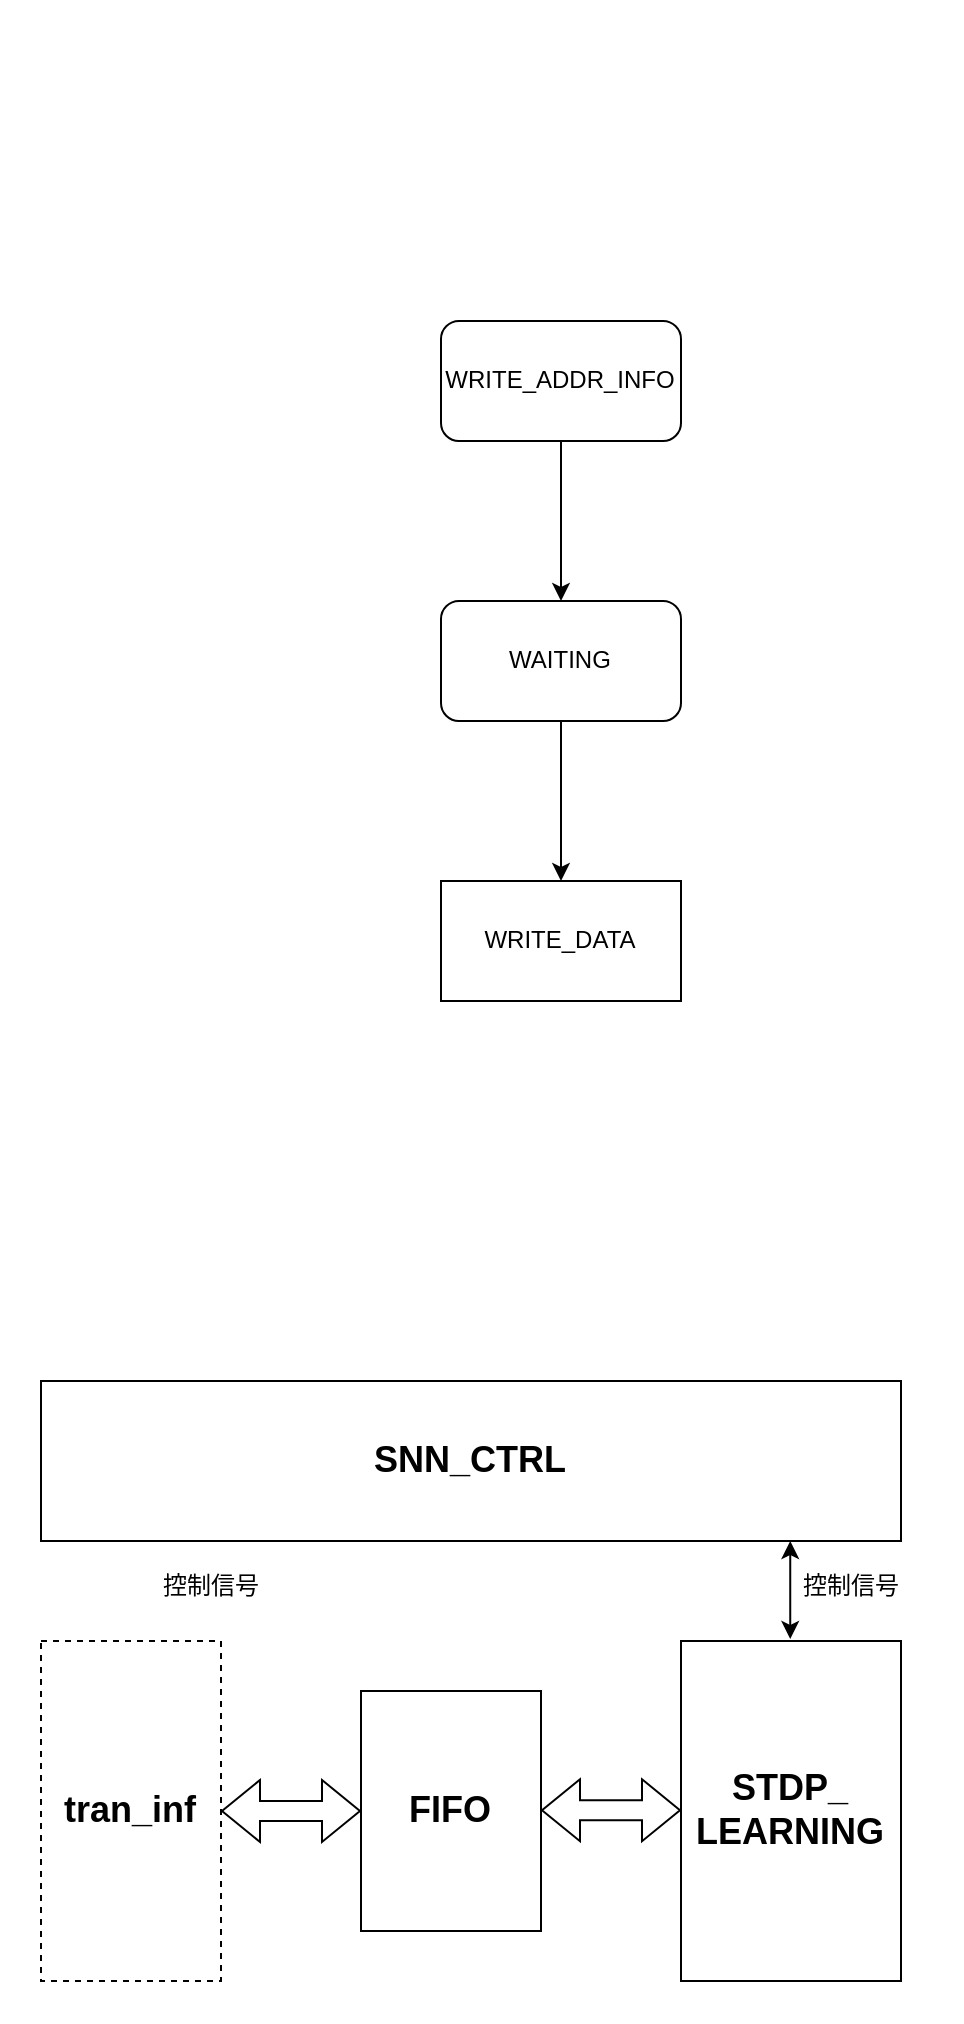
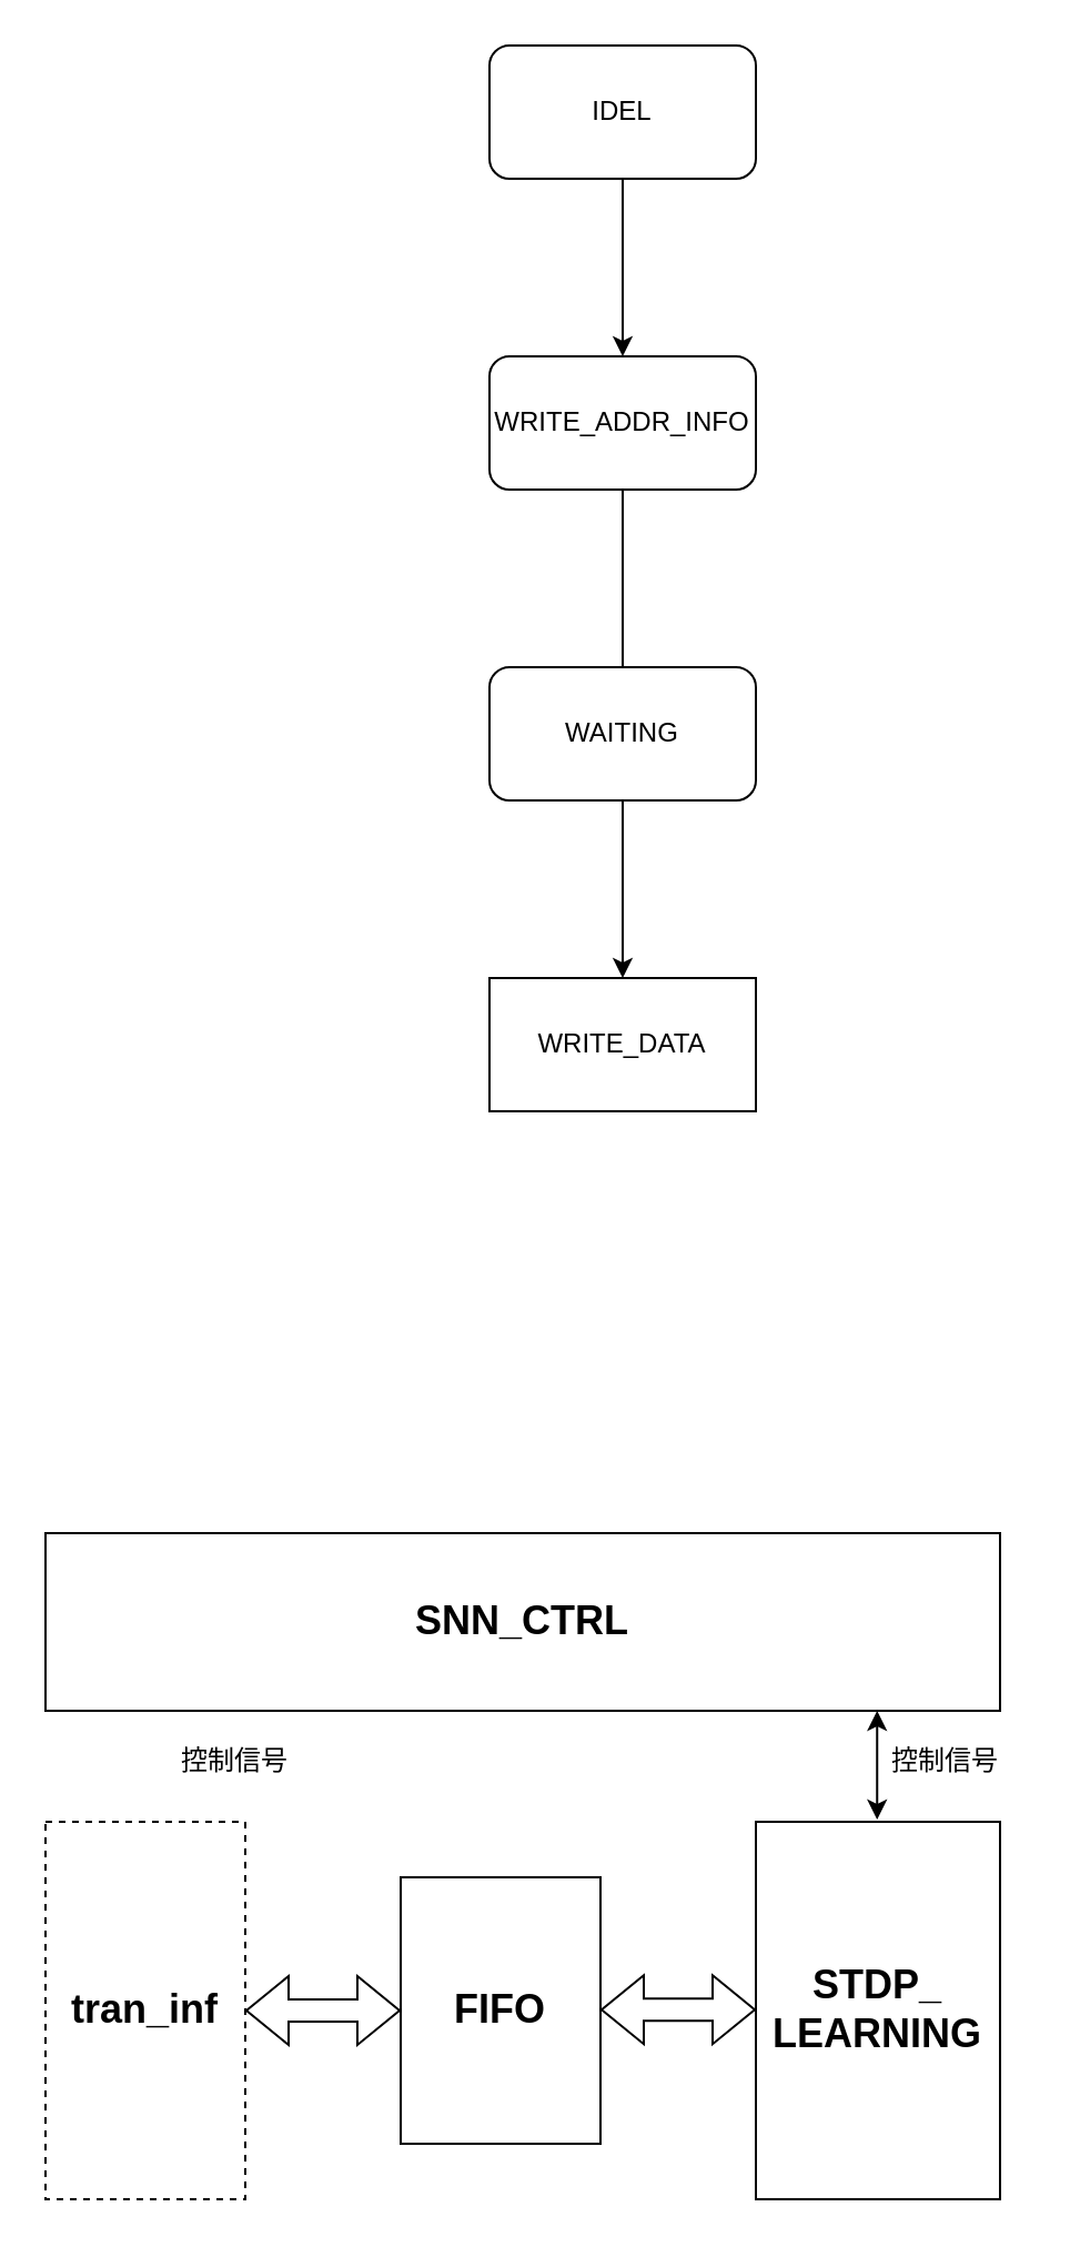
  <mxCell id="0" />
  <mxCell id="1" parent="0" />
- <mxCell id="4" value="" style="edgeStyle=orthogonalEdgeStyle;rounded=0;orthogonalLoop=1;jettySize=auto;html=1;" edge="1" parent="1" source="5" target="7"><mxGeometry relative="1" as="geometry" /></mxCell>
+ <mxCell id="2" value="" style="edgeStyle=orthogonalEdgeStyle;rounded=0;orthogonalLoop=1;jettySize=auto;html=1;" edge="1" parent="1" source="3" target="5"><mxGeometry relative="1" as="geometry" /></mxCell>
+ <mxCell id="3" value="IDEL" style="rounded=1;whiteSpace=wrap;html=1;" vertex="1" parent="1"><mxGeometry x="220" y="20" width="120" height="60" as="geometry" /></mxCell>
+ <mxCell id="4" value="" style="edgeStyle=orthogonalEdgeStyle;rounded=0;orthogonalLoop=1;jettySize=auto;html=1;endArrow=none;" edge="1" parent="1" source="5" target="7"><mxGeometry relative="1" as="geometry" /></mxCell>
  <mxCell id="5" value="WRITE_ADDR_INFO" style="rounded=1;whiteSpace=wrap;html=1;" vertex="1" parent="1"><mxGeometry x="220" y="160" width="120" height="60" as="geometry" /></mxCell>
  <mxCell id="6" value="" style="edgeStyle=orthogonalEdgeStyle;rounded=0;orthogonalLoop=1;jettySize=auto;html=1;" edge="1" parent="1" source="7" target="8"><mxGeometry relative="1" as="geometry" /></mxCell>
  <mxCell id="7" value="WAITING" style="rounded=1;whiteSpace=wrap;html=1;" vertex="1" parent="1"><mxGeometry x="220" y="300" width="120" height="60" as="geometry" /></mxCell>
  <mxCell id="8" value="WRITE_DATA" style="whiteSpace=wrap;html=1;rounded=0;" vertex="1" parent="1"><mxGeometry x="220" y="440" width="120" height="60" as="geometry" /></mxCell>
  <mxCell id="9" value="&lt;font style=&quot;font-size: 18px;&quot;&gt;&lt;b&gt;tran_inf&lt;/b&gt;&lt;/font&gt;" style="rounded=0;whiteSpace=wrap;html=1;dashed=1;" vertex="1" parent="1"><mxGeometry x="20" y="820" width="90" height="170" as="geometry" /></mxCell>
  <mxCell id="10" value="&lt;font style=&quot;font-size: 18px;&quot;&gt;&lt;b&gt;FIFO&lt;/b&gt;&lt;/font&gt;" style="rounded=0;whiteSpace=wrap;html=1;" vertex="1" parent="1"><mxGeometry x="180" y="845" width="90" height="120" as="geometry" /></mxCell>
  <mxCell id="11" value="&lt;font style=&quot;font-size: 18px;&quot;&gt;&lt;b&gt;STDP_&lt;br&gt;LEARNING&lt;/b&gt;&lt;/font&gt;" style="rounded=0;whiteSpace=wrap;html=1;" vertex="1" parent="1"><mxGeometry x="340" y="820" width="110" height="170" as="geometry" /></mxCell>
  <mxCell id="12" value="" style="shape=flexArrow;endArrow=classic;startArrow=classic;html=1;rounded=0;exitX=1;exitY=0.5;exitDx=0;exitDy=0;entryX=0;entryY=0.5;entryDx=0;entryDy=0;" edge="1" parent="1" source="9" target="10"><mxGeometry width="100" height="100" relative="1" as="geometry"><mxPoint x="80" y="1000" as="sourcePoint" /><mxPoint x="180" y="900" as="targetPoint" /></mxGeometry></mxCell>
  <mxCell id="13" value="" style="shape=flexArrow;endArrow=classic;startArrow=classic;html=1;rounded=0;exitX=1;exitY=0.5;exitDx=0;exitDy=0;entryX=0;entryY=0.5;entryDx=0;entryDy=0;" edge="1" parent="1"><mxGeometry width="100" height="100" relative="1" as="geometry"><mxPoint x="270" y="904.63" as="sourcePoint" /><mxPoint x="340" y="904.63" as="targetPoint" /></mxGeometry></mxCell>
  <mxCell id="14" value="&lt;font style=&quot;font-size: 18px;&quot;&gt;&lt;b&gt;SNN_CTRL&lt;/b&gt;&lt;/font&gt;" style="rounded=0;whiteSpace=wrap;html=1;" vertex="1" parent="1"><mxGeometry x="20" y="690" width="430" height="80" as="geometry" /></mxCell>
  <mxCell id="15" value="" style="endArrow=classic;startArrow=classic;html=1;rounded=0;exitX=0.5;exitY=0;exitDx=0;exitDy=0;entryX=0.105;entryY=1.007;entryDx=0;entryDy=0;entryPerimeter=0;" edge="1" parent="1"><mxGeometry width="50" height="50" relative="1" as="geometry"><mxPoint x="394.62" y="819" as="sourcePoint" /><mxPoint x="394.62" y="770" as="targetPoint" /></mxGeometry></mxCell>
  <mxCell id="16" value="控制信号" style="text;html=1;align=center;verticalAlign=middle;resizable=0;points=[];autosize=1;strokeColor=none;fillColor=none;" vertex="1" parent="1"><mxGeometry x="70" y="778" width="70" height="30" as="geometry" /></mxCell>
  <mxCell id="17" value="控制信号" style="text;html=1;align=center;verticalAlign=middle;resizable=0;points=[];autosize=1;strokeColor=none;fillColor=none;" vertex="1" parent="1"><mxGeometry x="390" y="778" width="70" height="30" as="geometry" /></mxCell>
